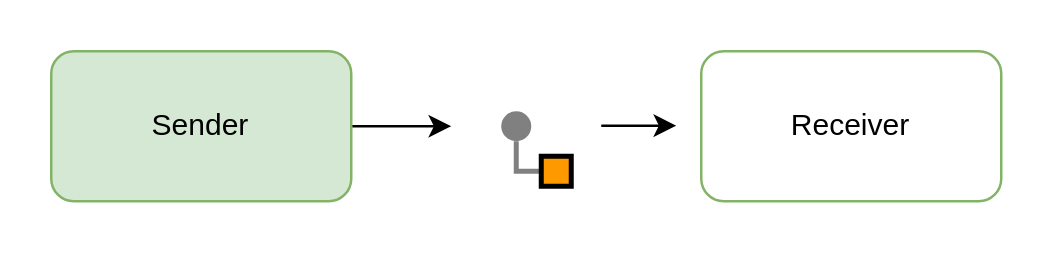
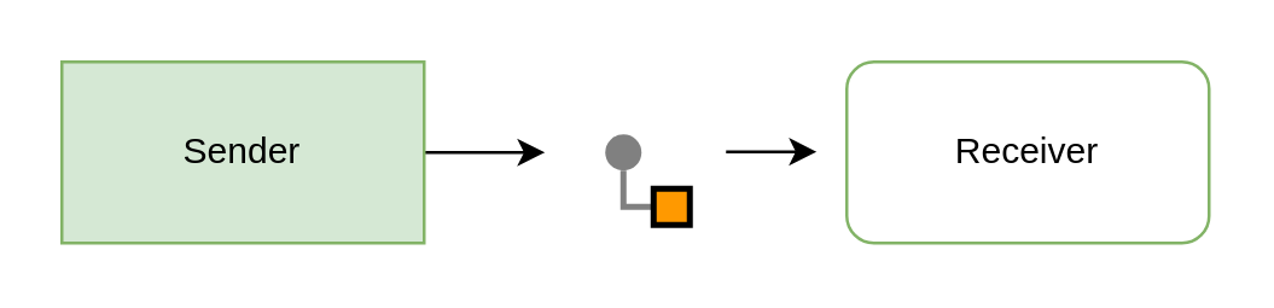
  <mxCell id="0" />
  <mxCell id="1" parent="0" />
  <mxCell id="2" value="" style="edgeStyle=orthogonalEdgeStyle;rounded=0;exitX=0;exitY=0.5;endArrow=none;dashed=0;html=1;strokeColor=#808080;strokeWidth=2;" edge="1" source="4" target="3" parent="1"><mxGeometry relative="1" as="geometry" /></mxCell>
  <mxCell id="3" value="" style="strokeWidth=2;dashed=0;align=center;fontSize=8;shape=ellipse;fillColor=#808080;strokeColor=none;" vertex="1" parent="1"><mxGeometry x="200" y="44" width="12" height="12" as="geometry" /></mxCell>
  <mxCell id="4" value="" style="strokeWidth=2;dashed=0;align=center;fontSize=8;shape=rect;fillColor=#ff9900;strokeColor=#000000;fontStyle=1;" vertex="1" parent="1"><mxGeometry x="216" y="62" width="12" height="12" as="geometry" /></mxCell>
  <mxCell id="5" style="edgeStyle=orthogonalEdgeStyle;rounded=0;orthogonalLoop=1;jettySize=auto;html=1;" edge="1" parent="1" source="6"><mxGeometry relative="1" as="geometry"><mxPoint x="180" y="50" as="targetPoint" /></mxGeometry></mxCell>
- <mxCell id="6" value="Sender" style="rounded=1;whiteSpace=wrap;html=1;fillColor=#d5e8d4;strokeColor=#82b366;" vertex="1" parent="1"><mxGeometry x="20" y="20" width="120" height="60" as="geometry" /></mxCell>
+ <mxCell id="6" value="Sender" style="whiteSpace=wrap;html=1;fillColor=#d5e8d4;strokeColor=#82b366;rounded=0;" vertex="1" parent="1"><mxGeometry x="20" y="20" width="120" height="60" as="geometry" /></mxCell>
  <mxCell id="7" value="Receiver" style="rounded=1;whiteSpace=wrap;html=1;fillColor=#ffffff;strokeColor=#82b366;" vertex="1" parent="1"><mxGeometry x="280" y="20" width="120" height="60" as="geometry" /></mxCell>
  <mxCell id="8" style="rounded=0;orthogonalLoop=1;jettySize=auto;html=1;" edge="1" parent="1"><mxGeometry relative="1" as="geometry"><mxPoint x="270" y="49.76" as="targetPoint" /><mxPoint x="240" y="49.76" as="sourcePoint" /></mxGeometry></mxCell>
